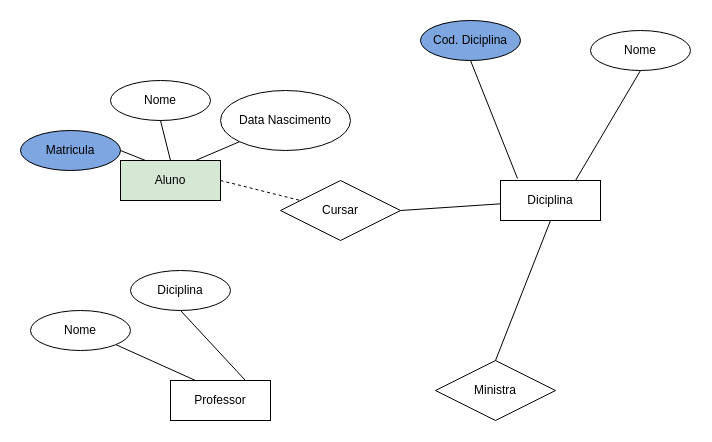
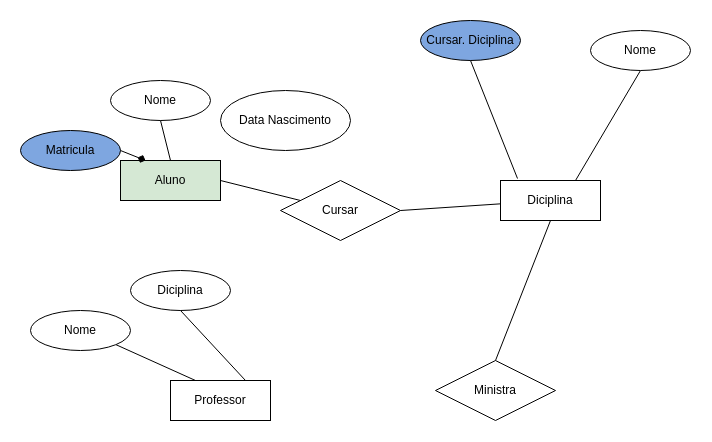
  <mxCell id="0" />
  <mxCell id="1" parent="0" />
  <mxCell id="2" value="Aluno" style="whiteSpace=wrap;html=1;align=center;fillColor=#d5e8d4;" vertex="1" parent="1"><mxGeometry x="120" y="160" width="100" height="40" as="geometry" /></mxCell>
  <mxCell id="3" value="&lt;div&gt;Matricula&lt;/div&gt;" style="ellipse;whiteSpace=wrap;html=1;align=center;fillColor=#7EA6E0;" vertex="1" parent="1"><mxGeometry x="20" y="130" width="100" height="40" as="geometry" /></mxCell>
  <mxCell id="4" value="Nome" style="ellipse;whiteSpace=wrap;html=1;align=center;" vertex="1" parent="1"><mxGeometry x="110" y="80" width="100" height="40" as="geometry" /></mxCell>
  <mxCell id="5" value="Data Nascimento" style="ellipse;whiteSpace=wrap;html=1;align=center;" vertex="1" parent="1"><mxGeometry x="220" y="90" width="130" height="60" as="geometry" /></mxCell>
- <mxCell id="6" value="" style="endArrow=none;html=1;rounded=0;exitX=1;exitY=0.5;exitDx=0;exitDy=0;entryX=0.25;entryY=0;entryDx=0;entryDy=0;" edge="1" parent="1" source="3" target="2"><mxGeometry relative="1" as="geometry"><mxPoint x="130" y="139" as="sourcePoint" /><mxPoint x="290" y="139" as="targetPoint" /></mxGeometry></mxCell>
+ <mxCell id="6" value="" style="endArrow=diamond;html=1;rounded=0;exitX=1;exitY=0.5;exitDx=0;exitDy=0;entryX=0.25;entryY=0;entryDx=0;entryDy=0;" edge="1" parent="1" source="3" target="2"><mxGeometry relative="1" as="geometry"><mxPoint x="130" y="139" as="sourcePoint" /><mxPoint x="290" y="139" as="targetPoint" /></mxGeometry></mxCell>
  <mxCell id="7" value="" style="endArrow=none;html=1;rounded=0;exitX=0.5;exitY=1;exitDx=0;exitDy=0;entryX=0.5;entryY=0;entryDx=0;entryDy=0;" edge="1" parent="1" source="4" target="2"><mxGeometry relative="1" as="geometry"><mxPoint x="140" y="140" as="sourcePoint" /><mxPoint x="165" y="180" as="targetPoint" /></mxGeometry></mxCell>
- <mxCell id="8" value="" style="endArrow=none;html=1;rounded=0;exitX=0;exitY=1;exitDx=0;exitDy=0;entryX=0.75;entryY=0;entryDx=0;entryDy=0;" edge="1" parent="1" source="5" target="2"><mxGeometry relative="1" as="geometry"><mxPoint x="170" y="110" as="sourcePoint" /><mxPoint x="190" y="180" as="targetPoint" /></mxGeometry></mxCell>
- <mxCell id="9" value="" style="endArrow=none;html=1;rounded=0;exitX=1;exitY=0.5;exitDx=0;exitDy=0;dashed=1;" edge="1" parent="1" source="2" target="10"><mxGeometry relative="1" as="geometry"><mxPoint x="180" y="120" as="sourcePoint" /><mxPoint x="370" y="190" as="targetPoint" /></mxGeometry></mxCell>
+ <mxCell id="9" value="" style="endArrow=none;html=1;rounded=0;exitX=1;exitY=0.5;exitDx=0;exitDy=0;" edge="1" parent="1" source="2" target="10"><mxGeometry relative="1" as="geometry"><mxPoint x="180" y="120" as="sourcePoint" /><mxPoint x="370" y="190" as="targetPoint" /></mxGeometry></mxCell>
  <mxCell id="10" value="Cursar" style="shape=rhombus;perimeter=rhombusPerimeter;whiteSpace=wrap;html=1;align=center;" vertex="1" parent="1"><mxGeometry x="280" y="180" width="120" height="60" as="geometry" /></mxCell>
  <mxCell id="11" value="" style="endArrow=none;html=1;rounded=0;exitX=1;exitY=0.5;exitDx=0;exitDy=0;" edge="1" parent="1" source="10" target="12"><mxGeometry relative="1" as="geometry"><mxPoint x="190" y="130" as="sourcePoint" /><mxPoint x="460" y="200" as="targetPoint" /></mxGeometry></mxCell>
  <mxCell id="12" value="Diciplina" style="whiteSpace=wrap;html=1;align=center;" vertex="1" parent="1"><mxGeometry x="500" y="180" width="100" height="40" as="geometry" /></mxCell>
- <mxCell id="13" value="Cod. Diciplina" style="ellipse;whiteSpace=wrap;html=1;align=center;fillColor=#7EA6E0;" vertex="1" parent="1"><mxGeometry x="420" y="20" width="100" height="40" as="geometry" /></mxCell>
+ <mxCell id="13" value="Cursar. Diciplina" style="ellipse;whiteSpace=wrap;html=1;align=center;fillColor=#7EA6E0;" vertex="1" parent="1"><mxGeometry x="420" y="20" width="100" height="40" as="geometry" /></mxCell>
  <mxCell id="14" value="" style="endArrow=none;html=1;rounded=0;exitX=0.5;exitY=1;exitDx=0;exitDy=0;entryX=0.17;entryY=-0.05;entryDx=0;entryDy=0;entryPerimeter=0;" edge="1" parent="1" source="13" target="12"><mxGeometry relative="1" as="geometry"><mxPoint x="350" y="50" as="sourcePoint" /><mxPoint x="510" y="50" as="targetPoint" /></mxGeometry></mxCell>
  <mxCell id="15" value="" style="endArrow=none;html=1;rounded=0;entryX=0.75;entryY=0;entryDx=0;entryDy=0;exitX=0.5;exitY=1;exitDx=0;exitDy=0;" edge="1" parent="1" source="16" target="12"><mxGeometry relative="1" as="geometry"><mxPoint x="520" y="80" as="sourcePoint" /><mxPoint x="510" y="50" as="targetPoint" /></mxGeometry></mxCell>
  <mxCell id="16" value="Nome" style="ellipse;whiteSpace=wrap;html=1;align=center;" vertex="1" parent="1"><mxGeometry x="590" y="30" width="100" height="40" as="geometry" /></mxCell>
  <mxCell id="17" value="Professor" style="whiteSpace=wrap;html=1;align=center;" vertex="1" parent="1"><mxGeometry x="170" y="380" width="100" height="40" as="geometry" /></mxCell>
  <mxCell id="18" value="" style="endArrow=none;html=1;rounded=0;entryX=0.25;entryY=0;entryDx=0;entryDy=0;exitX=1;exitY=1;exitDx=0;exitDy=0;" edge="1" parent="1" source="19" target="17"><mxGeometry relative="1" as="geometry"><mxPoint x="140" y="280" as="sourcePoint" /><mxPoint x="510" y="210" as="targetPoint" /></mxGeometry></mxCell>
  <mxCell id="19" value="Nome" style="ellipse;whiteSpace=wrap;html=1;align=center;" vertex="1" parent="1"><mxGeometry x="30" y="310" width="100" height="40" as="geometry" /></mxCell>
  <mxCell id="20" value="Diciplina" style="ellipse;whiteSpace=wrap;html=1;" vertex="1" parent="1"><mxGeometry x="130" y="270" width="100" height="40" as="geometry" /></mxCell>
  <mxCell id="21" value="" style="endArrow=none;html=1;rounded=0;exitX=0.75;exitY=0;exitDx=0;exitDy=0;entryX=0.5;entryY=1;entryDx=0;entryDy=0;" edge="1" parent="1" source="17" target="20"><mxGeometry relative="1" as="geometry"><mxPoint x="350" y="210" as="sourcePoint" /><mxPoint x="510" y="210" as="targetPoint" /></mxGeometry></mxCell>
  <mxCell id="22" value="Ministra" style="shape=rhombus;perimeter=rhombusPerimeter;whiteSpace=wrap;html=1;align=center;" vertex="1" parent="1"><mxGeometry x="435" y="360" width="120" height="60" as="geometry" /></mxCell>
  <mxCell id="23" value="" style="endArrow=none;html=1;rounded=0;exitX=0.5;exitY=0;exitDx=0;exitDy=0;entryX=0.5;entryY=1;entryDx=0;entryDy=0;" edge="1" parent="1" source="22" target="12"><mxGeometry width="50" height="50" relative="1" as="geometry"><mxPoint x="410" y="240" as="sourcePoint" /><mxPoint x="460" y="190" as="targetPoint" /></mxGeometry></mxCell>
